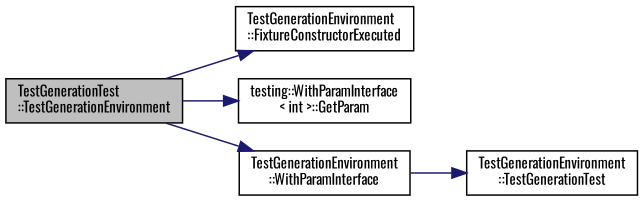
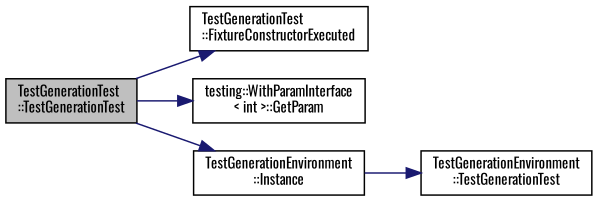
  digraph {
    fontname=Oswald
    rankdir=LR
    node [color=black fontname=Oswald fontsize=10 shape=record]
    edge [color=midnightblue fontname=Oswald fontsize=10 labelfontname=Helvetica labelfontsize=10 style=solid]
-   n1 [fillcolor=grey75 fontcolor=black height=0.2 label="TestGenerationTest\l::TestGenerationEnvironment" style=filled width=0.4]
-   n2 [height=0.2 label="TestGenerationEnvironment\l::FixtureConstructorExecuted" width=0.4]
+   n1 [fillcolor=grey75 fontcolor=black height=0.2 label="TestGenerationTest\l::TestGenerationTest" style=filled width=0.4]
+   n2 [height=0.2 label="TestGenerationTest\l::FixtureConstructorExecuted" width=0.4]
    n3 [height=0.2 label="testing::WithParamInterface\l\< int \>::GetParam" width=0.4]
-   n4 [height=0.2 label="TestGenerationEnvironment\l::WithParamInterface" width=0.4]
+   n4 [height=0.2 label="TestGenerationEnvironment\l::Instance" width=0.4]
    n5 [height=0.2 label="TestGenerationEnvironment\l::TestGenerationTest" width=0.4]
    n1 -> n2
    n1 -> n3
    n1 -> n4
    n4 -> n5
  }
